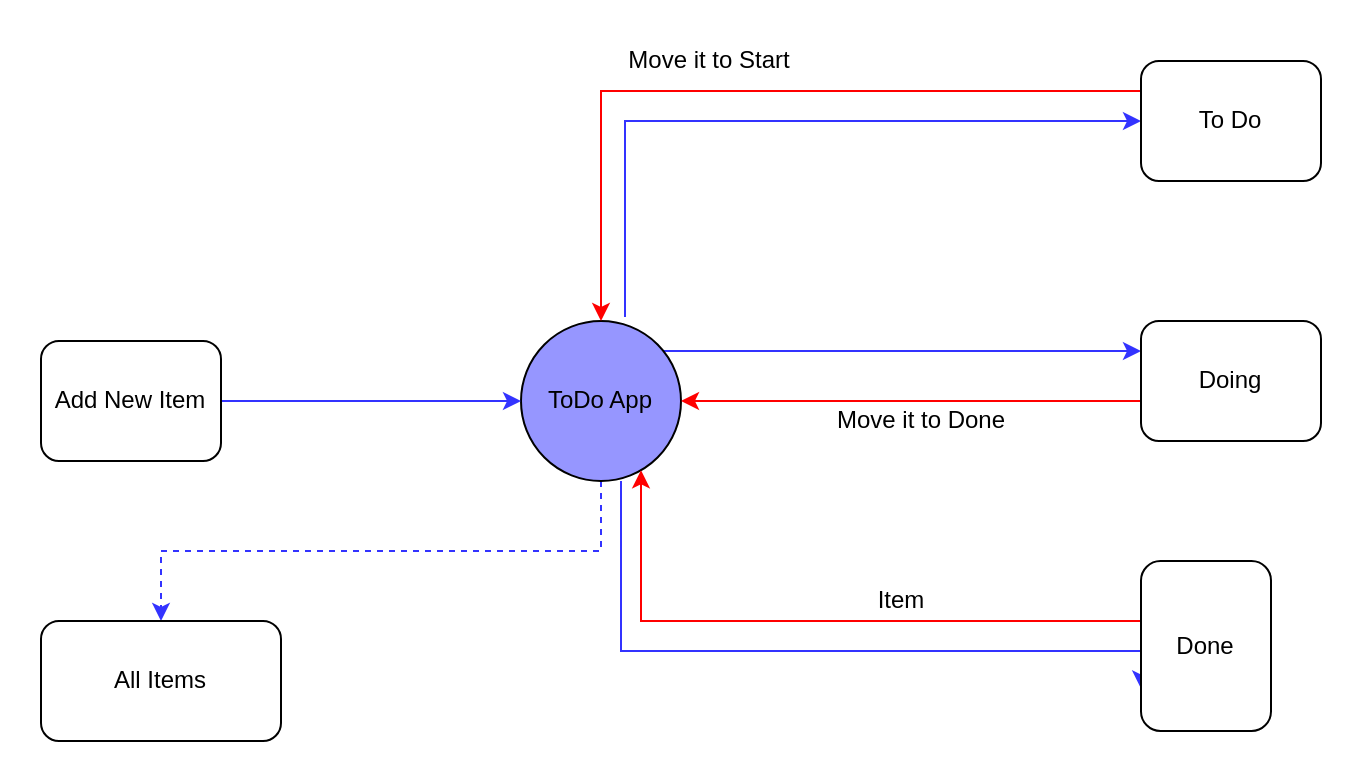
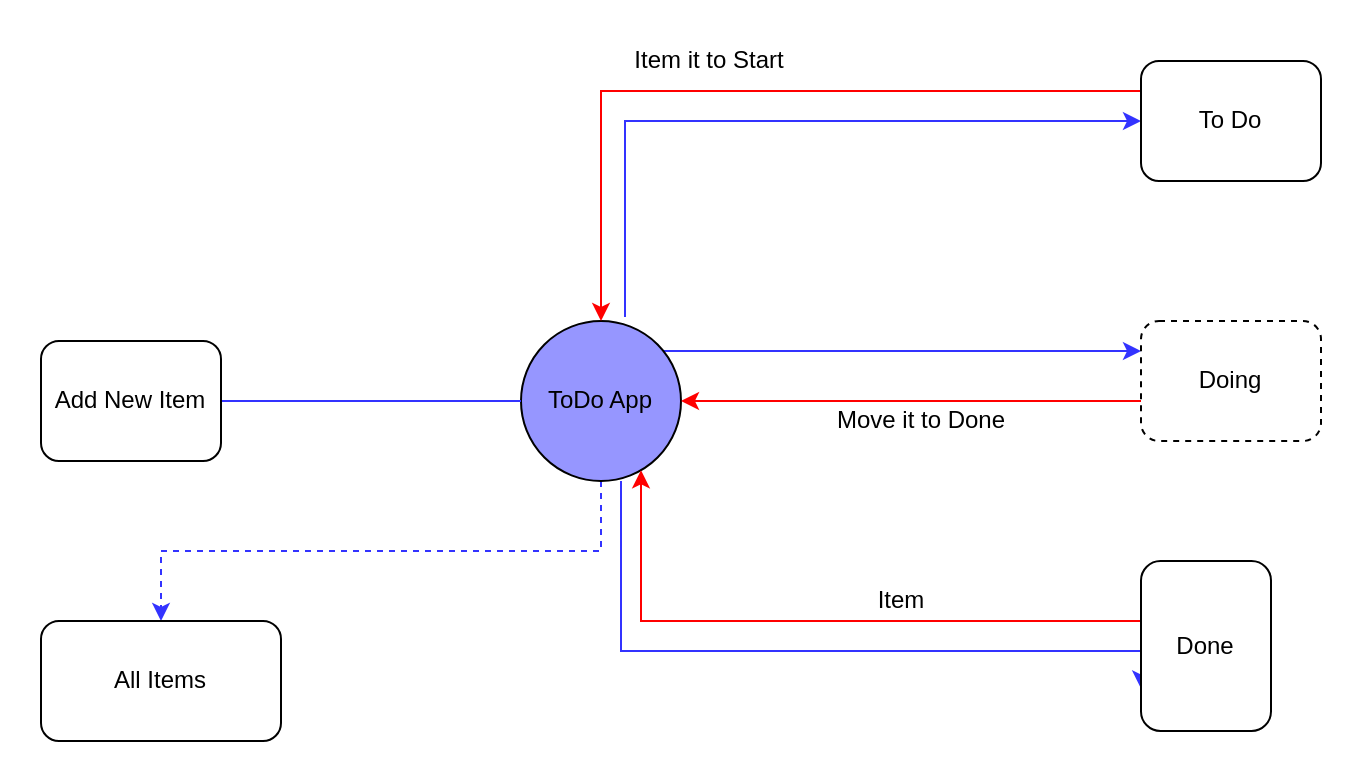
  <mxCell id="0" />
  <mxCell id="1" parent="0" />
  <mxCell id="2" style="edgeStyle=orthogonalEdgeStyle;rounded=0;orthogonalLoop=1;jettySize=auto;html=1;exitX=0.5;exitY=1;exitDx=0;exitDy=0;strokeColor=#3333FF;dashed=1;" parent="1" source="6" target="16" edge="1"><mxGeometry relative="1" as="geometry" /></mxCell>
  <mxCell id="3" style="edgeStyle=orthogonalEdgeStyle;rounded=0;orthogonalLoop=1;jettySize=auto;html=1;exitX=0.65;exitY=-0.025;exitDx=0;exitDy=0;entryX=0;entryY=0.5;entryDx=0;entryDy=0;exitPerimeter=0;strokeColor=#3333FF;" parent="1" source="6" target="10" edge="1"><mxGeometry relative="1" as="geometry"><Array as="points"><mxPoint x="312" y="60" /></Array></mxGeometry></mxCell>
  <mxCell id="4" style="edgeStyle=orthogonalEdgeStyle;rounded=0;orthogonalLoop=1;jettySize=auto;html=1;exitX=1;exitY=0;exitDx=0;exitDy=0;entryX=0;entryY=0.25;entryDx=0;entryDy=0;strokeColor=#3333FF;" parent="1" source="6" target="12" edge="1"><mxGeometry relative="1" as="geometry"><Array as="points"><mxPoint x="328" y="175" /></Array></mxGeometry></mxCell>
  <mxCell id="5" style="edgeStyle=orthogonalEdgeStyle;rounded=0;orthogonalLoop=1;jettySize=auto;html=1;exitX=0.625;exitY=1;exitDx=0;exitDy=0;entryX=0;entryY=0.75;entryDx=0;entryDy=0;exitPerimeter=0;strokeColor=#3333FF;" parent="1" source="6" target="14" edge="1"><mxGeometry relative="1" as="geometry"><Array as="points"><mxPoint x="310" y="325" /></Array></mxGeometry></mxCell>
  <mxCell id="6" value="ToDo App" style="ellipse;whiteSpace=wrap;html=1;aspect=fixed;fillColor=#9696FF;" parent="1" vertex="1"><mxGeometry x="260" y="160" width="80" height="80" as="geometry" /></mxCell>
- <mxCell id="7" style="edgeStyle=orthogonalEdgeStyle;rounded=0;orthogonalLoop=1;jettySize=auto;html=1;exitX=1;exitY=0.5;exitDx=0;exitDy=0;entryX=0;entryY=0.5;entryDx=0;entryDy=0;strokeColor=#3333FF;" parent="1" source="8" target="6" edge="1"><mxGeometry relative="1" as="geometry" /></mxCell>
+ <mxCell id="7" style="edgeStyle=orthogonalEdgeStyle;rounded=0;orthogonalLoop=1;jettySize=auto;html=1;exitX=1;exitY=0.5;exitDx=0;exitDy=0;entryX=0;entryY=0.5;entryDx=0;entryDy=0;strokeColor=#3333FF;endArrow=none;" parent="1" source="8" target="6" edge="1"><mxGeometry relative="1" as="geometry" /></mxCell>
  <mxCell id="8" value="Add New Item" style="rounded=1;whiteSpace=wrap;html=1;" parent="1" vertex="1"><mxGeometry x="20" y="170" width="90" height="60" as="geometry" /></mxCell>
  <mxCell id="9" style="edgeStyle=orthogonalEdgeStyle;rounded=0;orthogonalLoop=1;jettySize=auto;html=1;exitX=0;exitY=0.25;exitDx=0;exitDy=0;entryX=0.5;entryY=0;entryDx=0;entryDy=0;fillColor=#006600;strokeColor=#FF0000;" parent="1" source="10" target="6" edge="1"><mxGeometry relative="1" as="geometry" /></mxCell>
  <mxCell id="10" value="To Do" style="rounded=1;whiteSpace=wrap;html=1;" parent="1" vertex="1"><mxGeometry x="570" y="30" width="90" height="60" as="geometry" /></mxCell>
  <mxCell id="11" style="edgeStyle=orthogonalEdgeStyle;rounded=0;orthogonalLoop=1;jettySize=auto;html=1;exitX=0.011;exitY=0.65;exitDx=0;exitDy=0;entryX=1;entryY=0.5;entryDx=0;entryDy=0;exitPerimeter=0;fillColor=#006600;strokeColor=#FF0000;" parent="1" source="12" target="6" edge="1"><mxGeometry relative="1" as="geometry"><Array as="points"><mxPoint x="571" y="200" /></Array></mxGeometry></mxCell>
- <mxCell id="12" value="Doing" style="rounded=1;whiteSpace=wrap;html=1;" parent="1" vertex="1"><mxGeometry x="570" y="160" width="90" height="60" as="geometry" /></mxCell>
+ <mxCell id="12" value="Doing" style="rounded=1;whiteSpace=wrap;html=1;dashed=1;" parent="1" vertex="1"><mxGeometry x="570" y="160" width="90" height="60" as="geometry" /></mxCell>
  <mxCell id="13" style="edgeStyle=orthogonalEdgeStyle;rounded=0;orthogonalLoop=1;jettySize=auto;html=1;exitX=0;exitY=0.5;exitDx=0;exitDy=0;strokeColor=#FF0000;" parent="1" source="14" target="6" edge="1"><mxGeometry relative="1" as="geometry"><Array as="points"><mxPoint x="320" y="310" /></Array></mxGeometry></mxCell>
  <mxCell id="14" value="Done" style="rounded=1;whiteSpace=wrap;html=1;" parent="1" vertex="1"><mxGeometry x="570" y="280" width="65" height="85" as="geometry" /></mxCell>
- <mxCell id="15" value="Move it to Start" style="text;html=1;align=center;verticalAlign=middle;resizable=0;points=[];autosize=1;strokeColor=none;" parent="1" vertex="1"><mxGeometry x="304" y="20" width="100" height="20" as="geometry" /></mxCell>
+ <mxCell id="15" value="Item it to Start" style="text;html=1;align=center;verticalAlign=middle;resizable=0;points=[];autosize=1;strokeColor=none;" parent="1" vertex="1"><mxGeometry x="304" y="20" width="100" height="20" as="geometry" /></mxCell>
  <mxCell id="16" value="All Items" style="rounded=1;whiteSpace=wrap;html=1;" parent="1" vertex="1"><mxGeometry x="20" y="310" width="120" height="60" as="geometry" /></mxCell>
  <mxCell id="17" value="Move it to Done" style="text;html=1;align=center;verticalAlign=middle;resizable=0;points=[];autosize=1;strokeColor=none;" parent="1" vertex="1"><mxGeometry x="410" y="200" width="100" height="20" as="geometry" /></mxCell>
  <mxCell id="18" value="Item" style="text;html=1;align=center;verticalAlign=middle;resizable=0;points=[];autosize=1;strokeColor=none;" parent="1" vertex="1"><mxGeometry x="425" y="290" width="50" height="20" as="geometry" /></mxCell>
